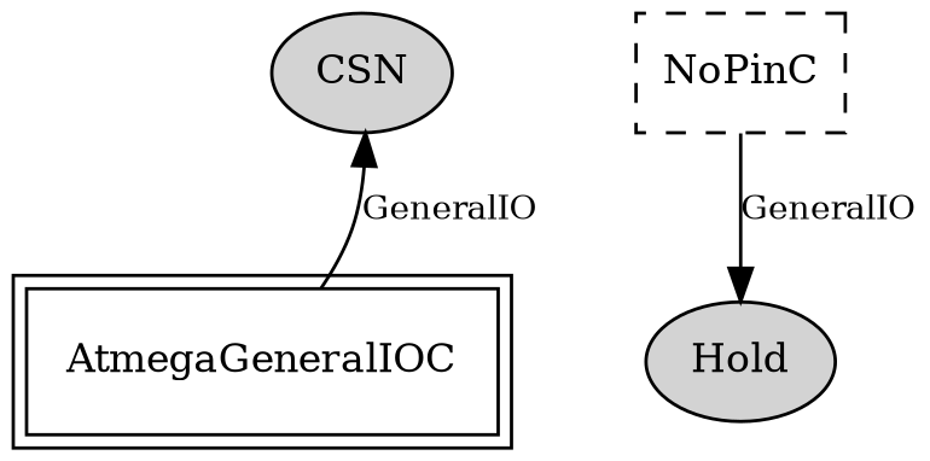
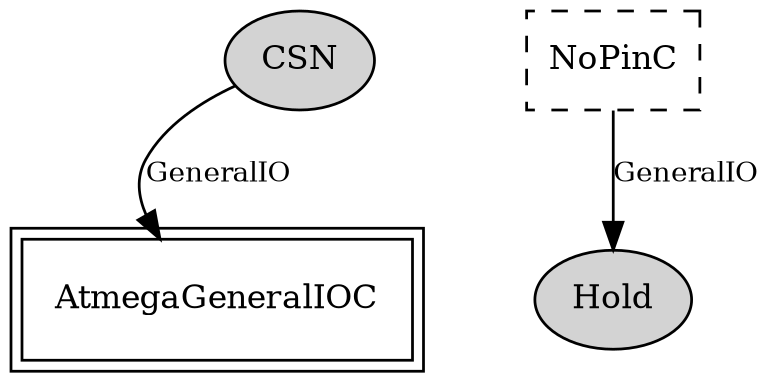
  digraph {
    node [fontsize=12 shape=ellipse style=filled]
    edge [fontsize=10]
    n1 [label=CSN]
    AtmegaGeneralIOC [peripheries=2 shape=box style=""]
    n3 [label=Hold]
    n4 [label=NoPinC shape=box style=dashed]
-   AtmegaGeneralIOC -> n1 [label=GeneralIO]
+   n1 -> AtmegaGeneralIOC [label=GeneralIO]
    n4 -> n3 [label=GeneralIO]
  }
